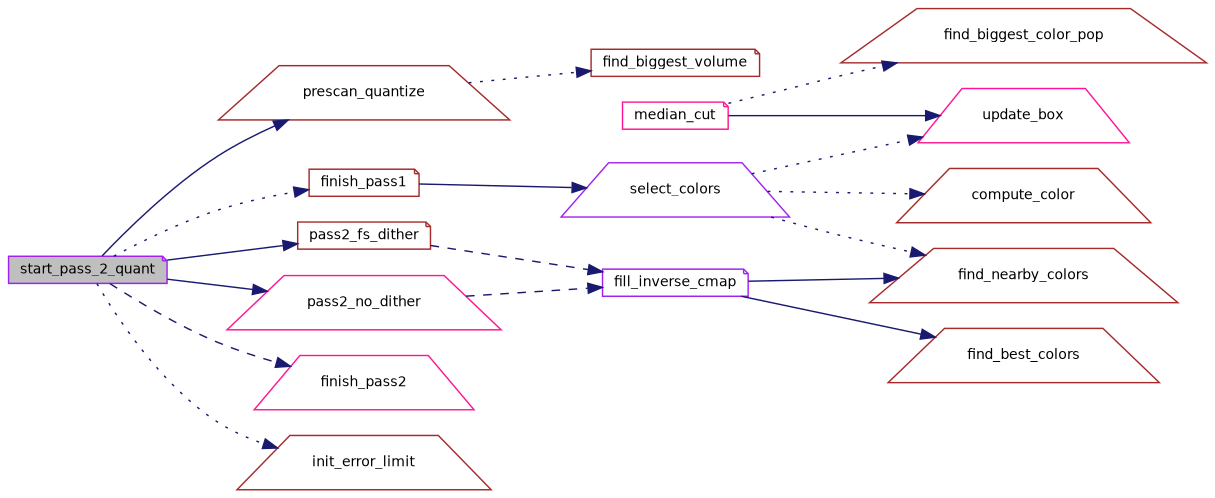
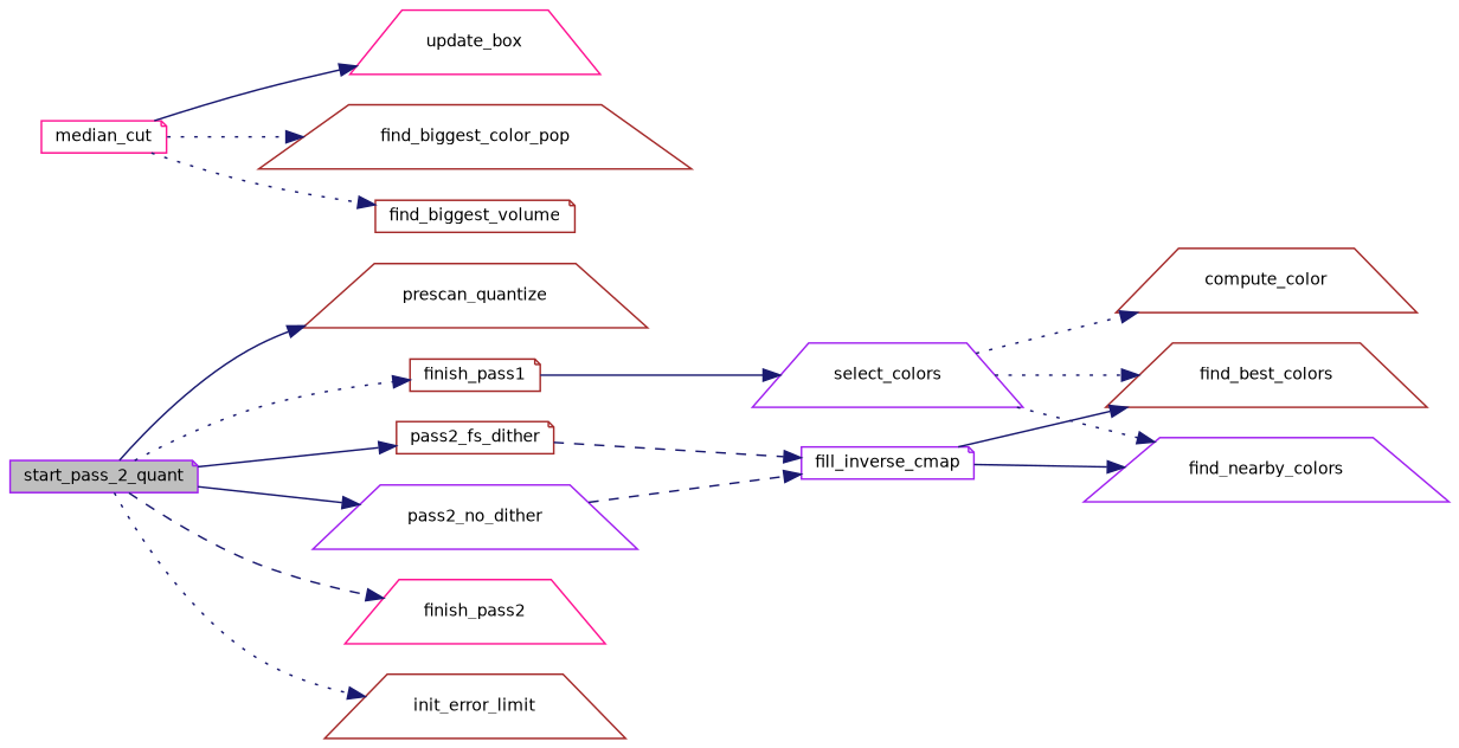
  digraph {
    rankdir=LR
    node [color=brown fontname=Helvetica fontsize=10 shape=trapezium]
    edge [color=midnightblue fontname=Helvetica fontsize=10 labelfontname=Helvetica labelfontsize=10 style=solid]
    n1 [color=purple fillcolor=grey75 fontcolor=black height=0.2 label=start_pass_2_quant shape=note style=filled width=0.4]
    n2 [height=0.2 label=prescan_quantize width=0.4]
    n3 [height=0.2 label=finish_pass1 shape=note width=0.4]
    n4 [height=0.2 label=pass2_fs_dither shape=note width=0.4]
-   n5 [color=deeppink height=0.2 label=pass2_no_dither width=0.4]
+   n5 [color=purple height=0.2 label=pass2_no_dither width=0.4]
    n6 [color=deeppink height=0.2 label=finish_pass2 width=0.4]
    n7 [height=0.2 label=init_error_limit width=0.4]
    n8 [color=purple height=0.2 label=select_colors width=0.4]
    n9 [color=purple height=0.2 label=fill_inverse_cmap shape=note width=0.4]
    n10 [color=deeppink height=0.2 label=update_box width=0.4]
    n11 [height=0.2 label=compute_color width=0.4]
-   n12 [height=0.2 label=find_nearby_colors width=0.4]
+   n12 [color=purple height=0.2 label=find_nearby_colors width=0.4]
    n13 [color=deeppink height=0.2 label=median_cut shape=note width=0.4]
    n14 [height=0.2 label=find_biggest_color_pop width=0.4]
    n15 [height=0.2 label=find_biggest_volume shape=note width=0.4]
    n16 [height=0.2 label=find_best_colors width=0.4]
    n1 -> n2
    n1 -> n3 [style=dotted]
    n1 -> n4
    n1 -> n5
    n1 -> n6 [style=dashed]
    n1 -> n7 [style=dotted]
    n3 -> n8
    n4 -> n9 [style=dashed]
    n5 -> n9 [style=dashed]
-   n8 -> n10 [style=dotted]
+   n8 -> n16 [style=dotted]
    n8 -> n11 [style=dotted]
    n8 -> n12 [style=dotted]
    n9 -> n12
    n9 -> n16
    n13 -> n10
    n13 -> n14 [style=dotted]
-   n2 -> n15 [style=dotted]
+   n13 -> n15 [style=dotted]
  }
